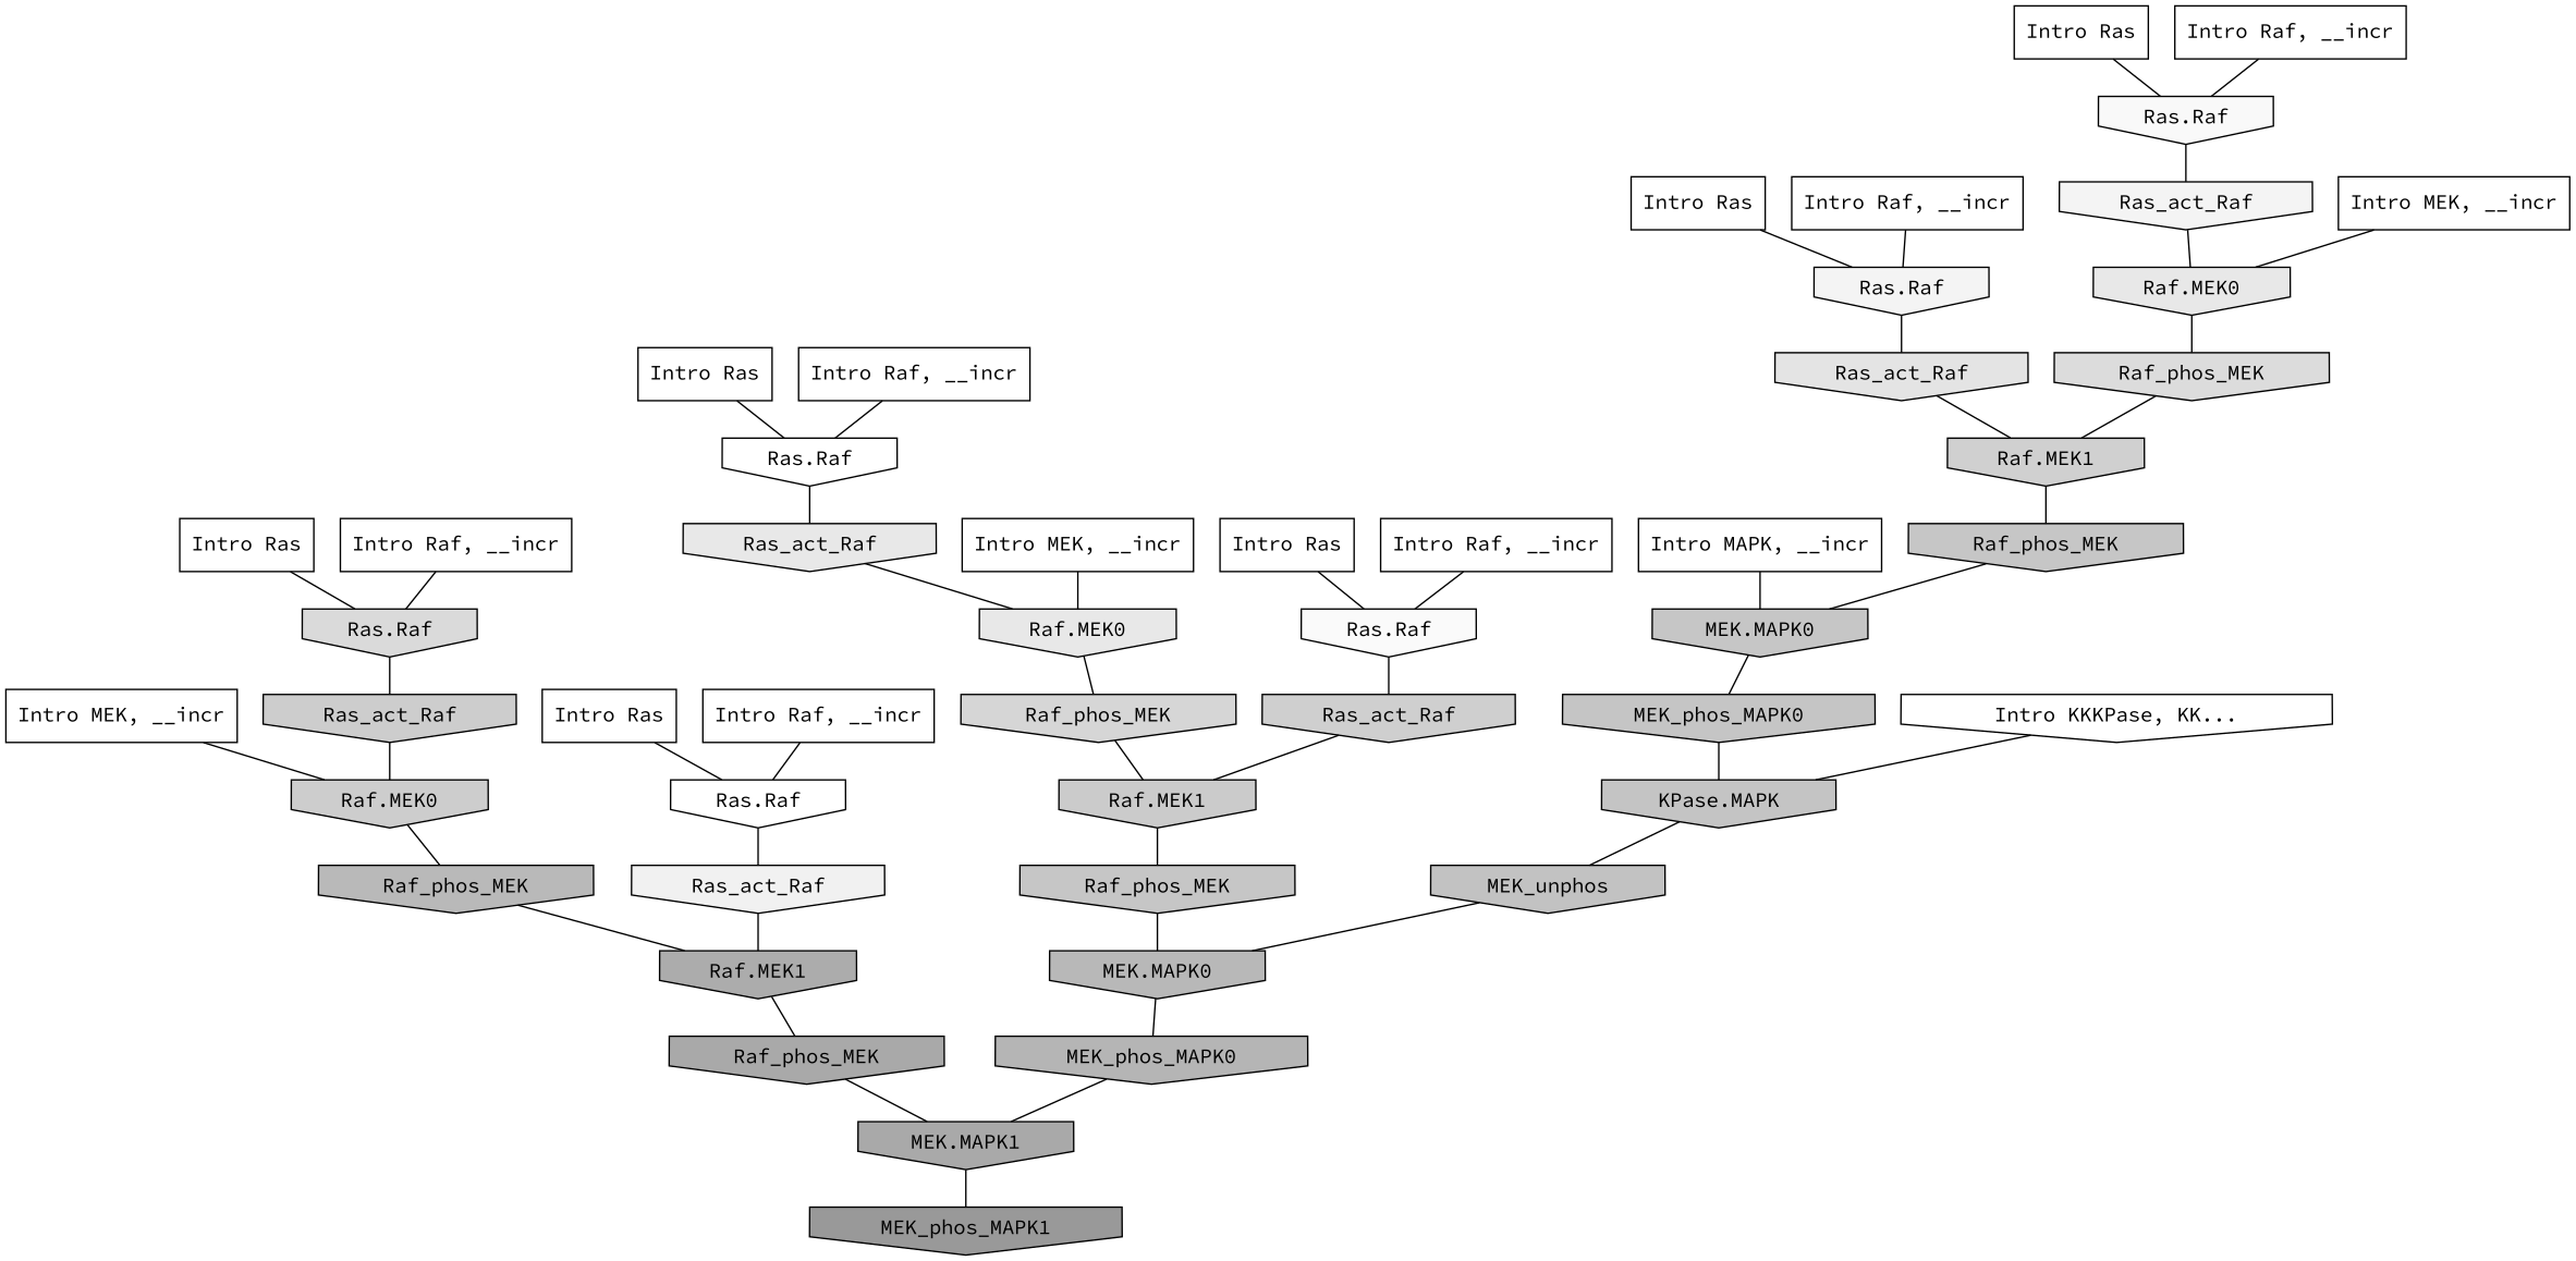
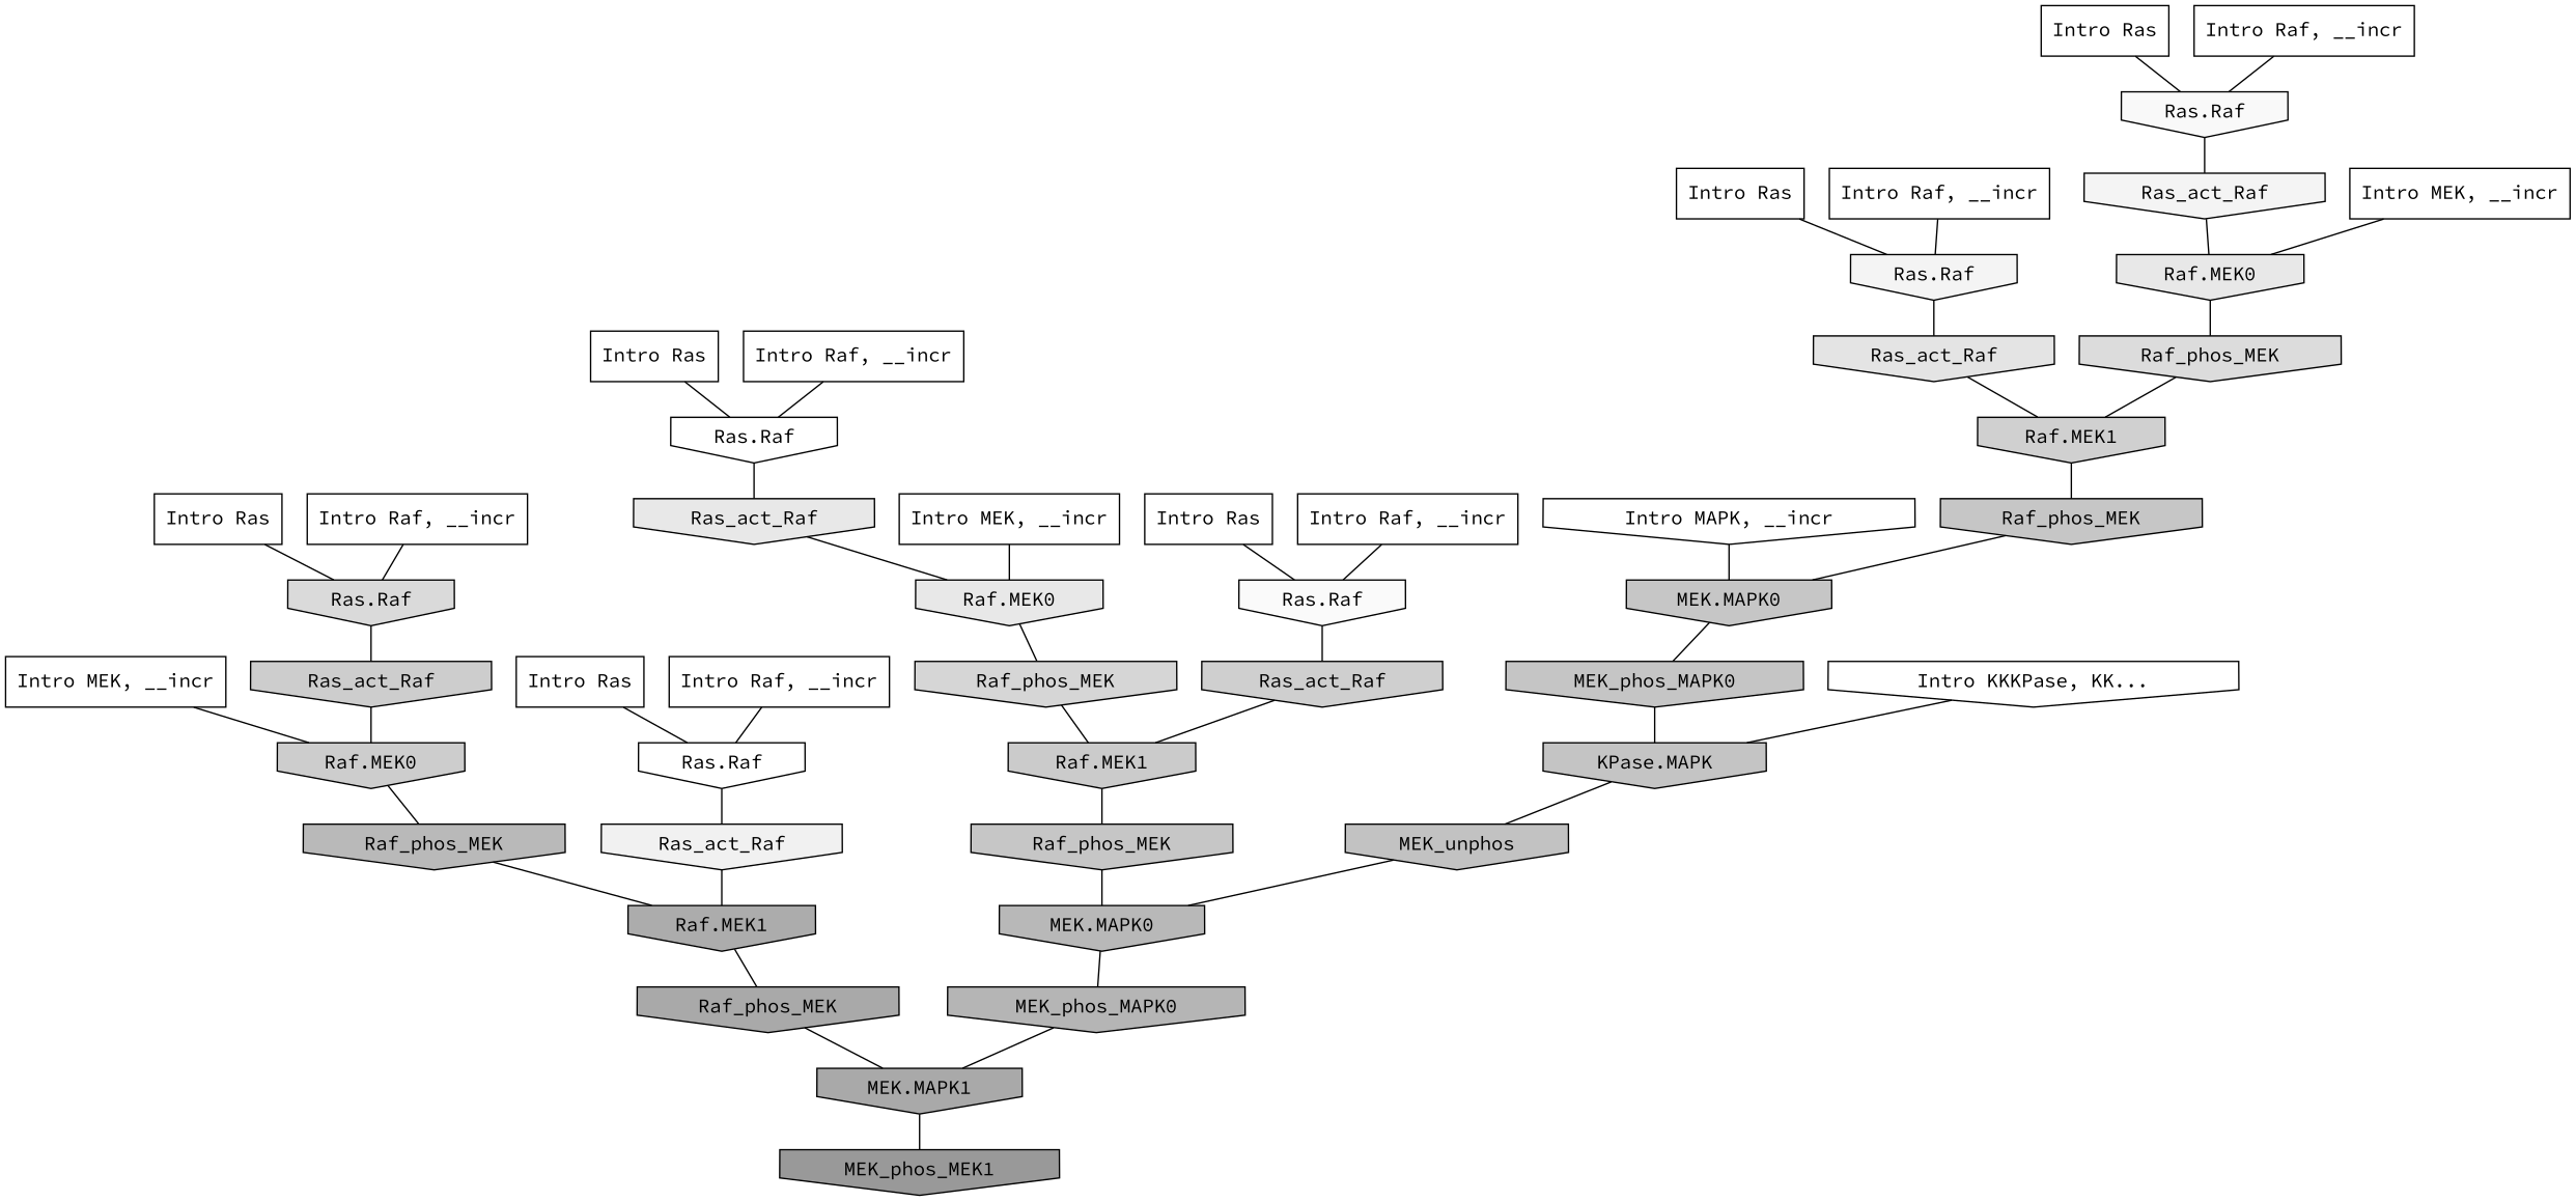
  digraph {
    fontname="Source Code Pro"
    rankdir=TB
    ranksep=0.30
    node [fillcolor="0.000 0.000 1.000" fontname="Source Code Pro" shape=invhouse style=filled]
    edge [color="0.000 0.000 0.000" dir=none fontname="Source Code Pro"]
    n1 [label="Intro Ras" shape=rectangle]
    n2 [fillcolor="0.000 0.000 0.979" label="Ras.Raf"]
    n3 [fillcolor="0.000 0.000 0.811" label=Ras_act_Raf]
    n4 [label="Intro Ras" shape=rectangle]
    n5 [fillcolor="0.000 0.000 0.975" label="Ras.Raf"]
    n6 [fillcolor="0.000 0.000 0.957" label=Ras_act_Raf]
    n7 [label="Intro Ras" shape=rectangle]
    n8 [fillcolor="0.000 0.000 0.855" label="Ras.Raf"]
    n9 [fillcolor="0.000 0.000 0.802" label=Ras_act_Raf]
    n10 [label="Intro Ras" shape=rectangle]
    n11 [fillcolor="0.000 0.000 0.957" label="Ras.Raf"]
    n12 [fillcolor="0.000 0.000 0.892" label=Ras_act_Raf]
    n13 [label="Intro Ras" shape=rectangle]
    n14 [label="Ras.Raf"]
    n15 [fillcolor="0.000 0.000 0.945" label=Ras_act_Raf]
    n16 [label="Intro Ras" shape=rectangle]
    n17 [label="Ras.Raf"]
    n18 [fillcolor="0.000 0.000 0.908" label=Ras_act_Raf]
    n19 [label="Intro Raf, __incr" shape=rectangle]
    n20 [label="Intro Raf, __incr" shape=rectangle]
    n21 [label="Intro Raf, __incr" shape=rectangle]
    n22 [label="Intro Raf, __incr" shape=rectangle]
    n23 [label="Intro Raf, __incr" shape=rectangle]
    n24 [label="Intro Raf, __incr" shape=rectangle]
    n25 [label="Intro MEK, __incr" shape=rectangle]
    n26 [fillcolor="0.000 0.000 0.908" label="Raf.MEK0"]
    n27 [fillcolor="0.000 0.000 0.839" label=Raf_phos_MEK]
    n28 [label="Intro MEK, __incr" shape=rectangle]
    n29 [fillcolor="0.000 0.000 0.802" label="Raf.MEK0"]
    n30 [fillcolor="0.000 0.000 0.724" label=Raf_phos_MEK]
    n31 [label="Intro MEK, __incr" shape=rectangle]
    n32 [fillcolor="0.000 0.000 0.908" label="Raf.MEK0"]
    n33 [fillcolor="0.000 0.000 0.862" label=Raf_phos_MEK]
-   n34 [label="Intro MAPK, __incr" shape=rectangle]
+   n34 [label="Intro MAPK, __incr"]
    n35 [fillcolor="0.000 0.000 0.775" label="MEK.MAPK0"]
    n36 [fillcolor="0.000 0.000 0.770" label=MEK_phos_MAPK0]
    n37 [label="Intro KKKPase, KK..."]
    n38 [fillcolor="0.000 0.000 0.769" label="KPase.MAPK"]
    n39 [fillcolor="0.000 0.000 0.758" label=MEK_unphos]
    n40 [fillcolor="0.000 0.000 0.674" label="Raf.MEK1"]
    n41 [fillcolor="0.000 0.000 0.796" label="Raf.MEK1"]
    n42 [fillcolor="0.000 0.000 0.813" label="Raf.MEK1"]
    n43 [fillcolor="0.000 0.000 0.662" label=Raf_phos_MEK]
    n44 [fillcolor="0.000 0.000 0.775" label=Raf_phos_MEK]
    n45 [fillcolor="0.000 0.000 0.775" label=Raf_phos_MEK]
    n46 [fillcolor="0.000 0.000 0.721" label="MEK.MAPK0"]
    n47 [fillcolor="0.000 0.000 0.708" label=MEK_phos_MAPK0]
    n48 [fillcolor="0.000 0.000 0.662" label="MEK.MAPK1"]
-   n49 [fillcolor="0.000 0.000 0.600" label=MEK_phos_MAPK1]
+   n49 [fillcolor="0.000 0.000 0.600" label=MEK_phos_MEK1]
    n1 -> n2
    n2 -> n3
    n3 -> n41
    n4 -> n5
    n5 -> n6
    n6 -> n32
    n7 -> n8
    n8 -> n9
    n9 -> n29
    n10 -> n11
    n11 -> n12
    n12 -> n42
    n13 -> n14
    n14 -> n15
    n15 -> n40
    n16 -> n17
    n17 -> n18
    n18 -> n26
    n19 -> n8
    n20 -> n14
    n21 -> n11
    n22 -> n17
    n23 -> n2
    n24 -> n5
    n25 -> n26
    n26 -> n27
    n27 -> n41
    n28 -> n29
    n29 -> n30
    n30 -> n40
    n31 -> n32
    n32 -> n33
    n33 -> n42
    n34 -> n35
    n35 -> n36
    n36 -> n38
    n37 -> n38
    n38 -> n39
    n39 -> n46
    n40 -> n43
    n41 -> n45
    n42 -> n44
    n43 -> n48
    n44 -> n35
    n45 -> n46
    n46 -> n47
    n47 -> n48
    n48 -> n49
  }
